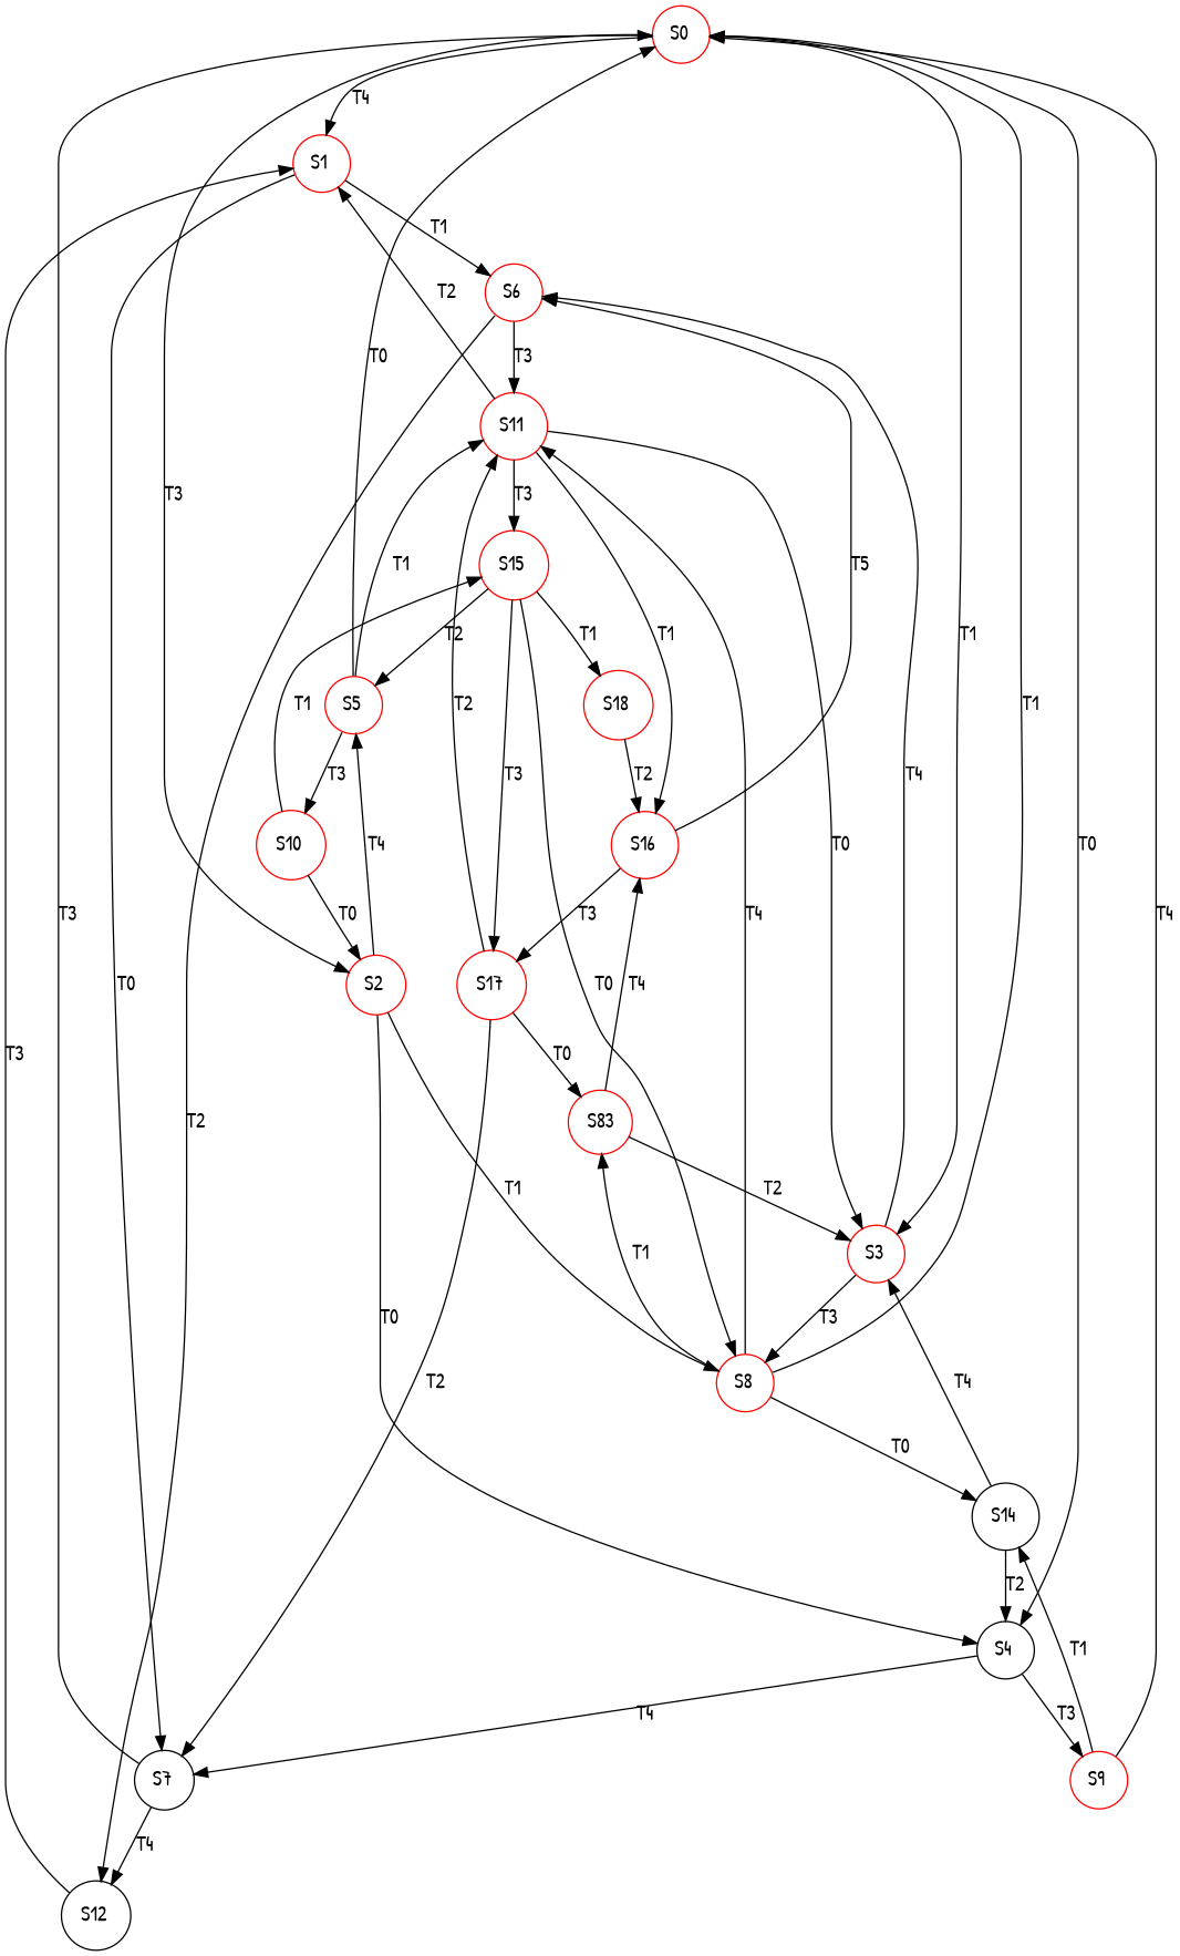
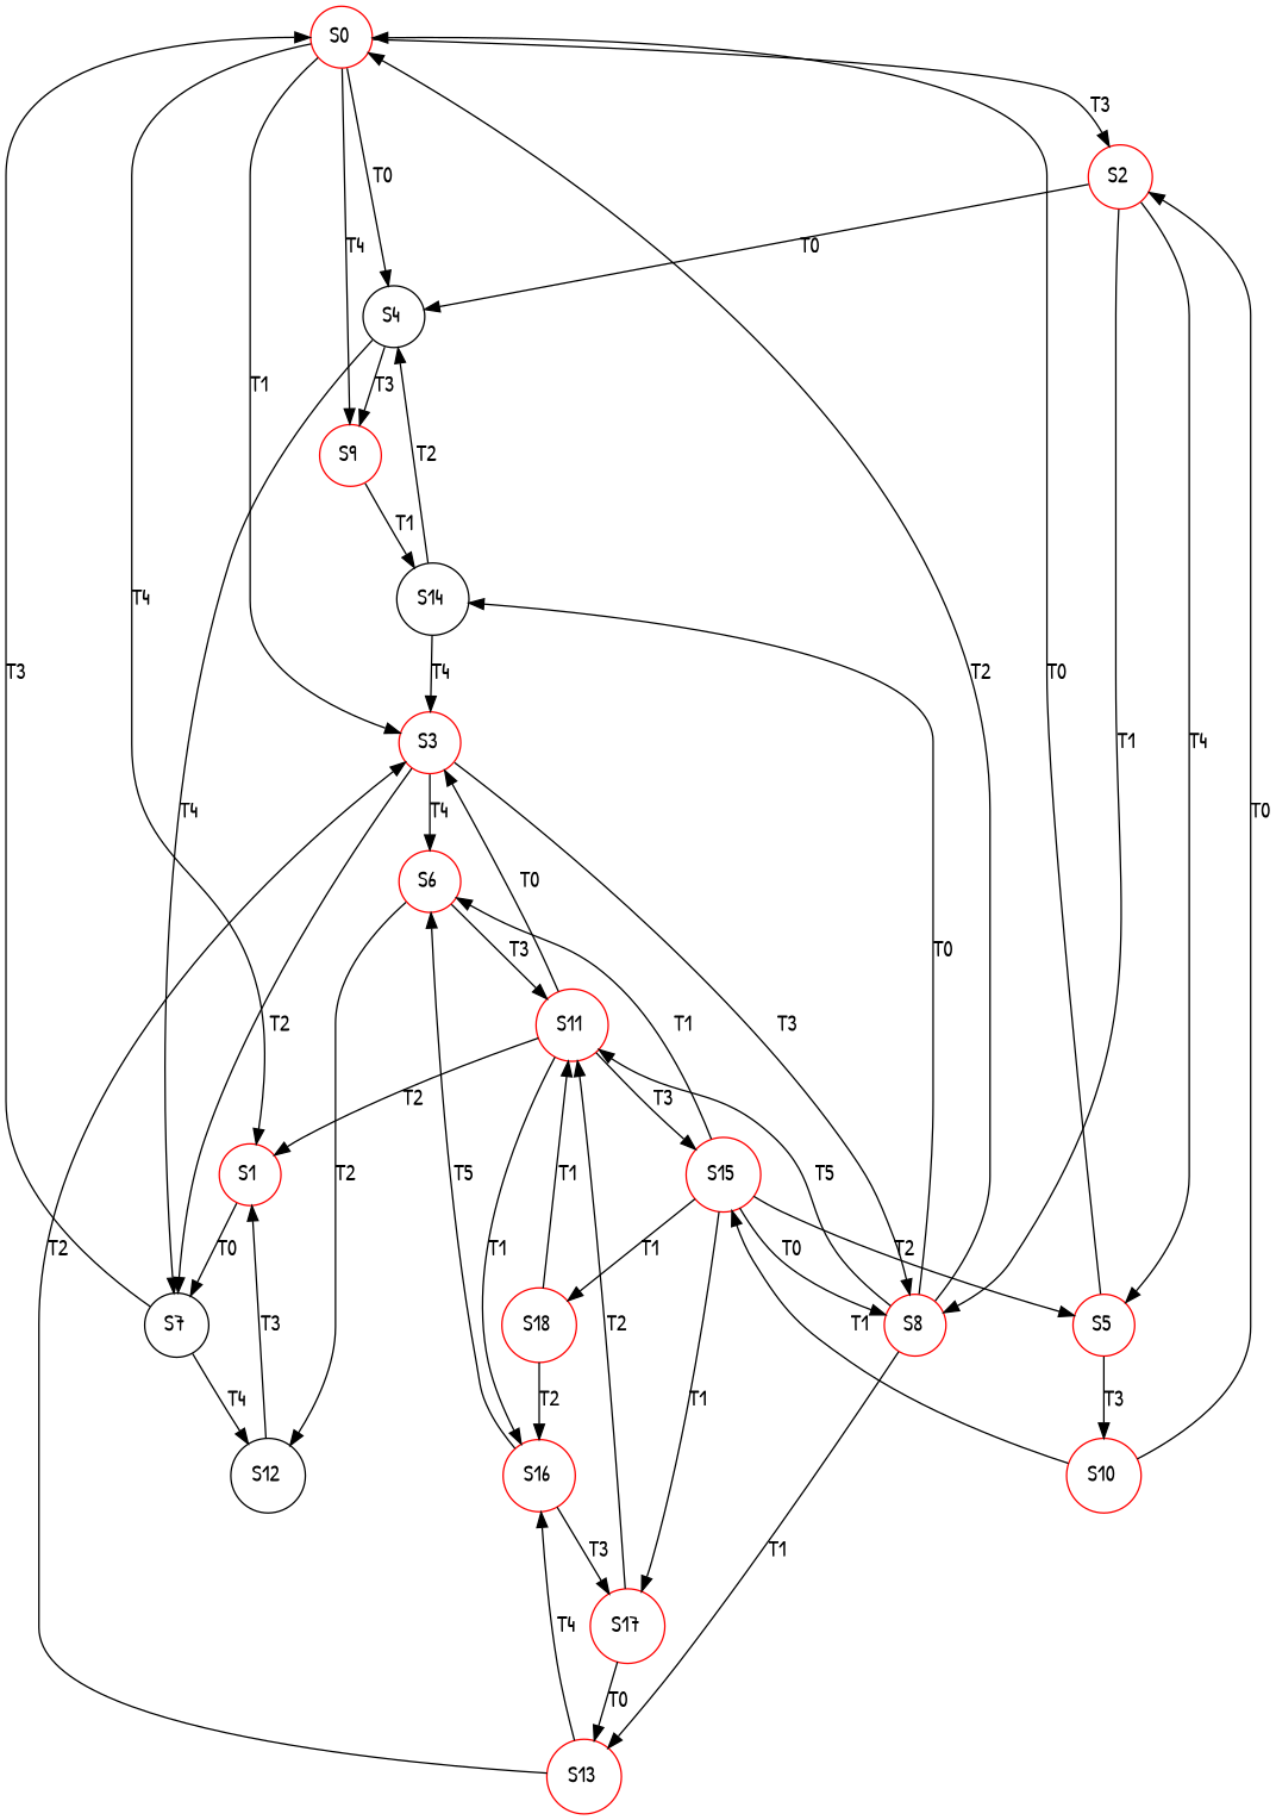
  digraph {
    fontname="Patrick Hand"
    rankdir=TB
    node [color=red fontname="Patrick Hand" shape=circle]
    edge [fontname="Patrick Hand"]
    n1 [label="S0 " tip="{1,1,1,0,1}"]
    n2 [label="S1 " tip="{2,1,0,0,2}"]
    n3 [label="S2 " tip="{1,2,1,0,0}"]
    n4 [label="S3 " tip="{1,0,1,1,1}"]
    n5 [label="S4 " tip="{0,0,2,0,1}" color=""]
    n6 [label="S6 " tip="{2,0,0,1,2}"]
    n7 [label="S7 " tip="{1,0,1,0,2}" color=""]
    n8 [label="S5 " tip="{2,2,0,0,1}"]
    n9 [label="S8 " tip="{1,1,1,1,0}"]
    n10 [label="S9 " tip="{0,1,2,0,0}"]
    n11 [label="S10 " tip="{2,3,0,0,0}"]
    n12 [label="S11 " tip="{2,1,0,1,1}"]
    n13 [label="S12 " tip="{2,0,0,0,3}" color=""]
-   n14 [label=S83 tip="{1,0,1,2,0}"]
+   n14 [label="S13 " tip="{1,0,1,2,0}"]
    n15 [color=black label="S14 " tip="{0,0,2,1,0}"]
    n16 [label="S15 " tip="{2,2,0,1,0}"]
    n17 [label="S16 " tip="{2,0,0,2,1}"]
    n18 [label="S17 " tip="{2,1,0,2,0}"]
    n19 [label="S18 " tip="{2,0,0,3,0}"]
    n1 -> n2 [label=T4]
    n1 -> n3 [label=T3]
    n1 -> n4 [label=T1]
    n1 -> n5 [label=T0]
-   n2 -> n6 [label=T1]
+   n16 -> n6 [label=T1]
    n2 -> n7 [label=T0]
    n3 -> n5 [label=T0]
    n3 -> n8 [label=T4]
    n3 -> n9 [label=T1]
    n4 -> n6 [label=T4]
-   n18 -> n7 [label=T2]
+   n4 -> n7 [label=T2]
    n4 -> n9 [label=T3]
    n5 -> n7 [label=T4]
    n5 -> n10 [label=T3]
    n6 -> n12 [label=T3]
    n6 -> n13 [label=T2]
    n7 -> n1 [label=T3]
    n7 -> n13 [label=T4]
    n8 -> n1 [label=T0]
    n8 -> n11 [label=T3]
-   n8 -> n12 [label=T1]
-   n9 -> n1 [label=T1]
-   n9 -> n12 [label=T4]
+   n19 -> n12 [label=T1]
+   n9 -> n1 [label=T2]
+   n9 -> n12 [label=T5]
    n9 -> n14 [label=T1]
    n9 -> n15 [label=T0]
-   n10 -> n1 [label=T4]
+   n1 -> n10 [label=T4]
    n10 -> n15 [label=T1]
    n11 -> n3 [label=T0]
    n11 -> n16 [label=T1]
    n12 -> n2 [label=T2]
    n12 -> n4 [label=T0]
    n12 -> n16 [label=T3]
    n12 -> n17 [label=T1]
    n13 -> n2 [label=T3]
    n14 -> n4 [label=T2]
    n14 -> n17 [label=T4]
    n15 -> n4 [label=T4]
    n15 -> n5 [label=T2]
    n16 -> n8 [label=T2]
    n16 -> n9 [label=T0]
-   n16 -> n18 [label=T3]
+   n16 -> n18 [label=T1]
    n16 -> n19 [label=T1]
    n17 -> n6 [label=T5]
    n17 -> n18 [label=T3]
    n18 -> n12 [label=T2]
    n18 -> n14 [label=T0]
    n19 -> n17 [label=T2]
  }
